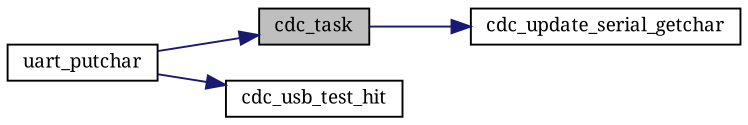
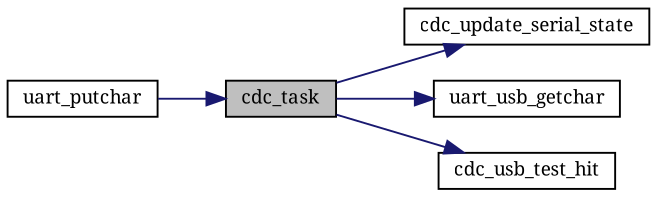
  digraph {
    fontname="Noto Serif"
    rankdir=LR
    node [color=black fillcolor=white fontname="Noto Serif" fontsize=10 shape=record style=filled]
    edge [color=midnightblue fontname="Noto Serif" fontsize=10 labelfontname="FreeSans.ttf" labelfontsize=10 style=solid]
    n1 [fillcolor=grey75 fontcolor=black height=0.2 label=cdc_task width=0.4]
-   n2 [height=0.2 label=cdc_update_serial_getchar width=0.4]
+   n2 [height=0.2 label=cdc_update_serial_state width=0.4]
+   n3 [height=0.2 label=uart_usb_getchar width=0.4]
    n4 [height=0.2 label=cdc_usb_test_hit width=0.4]
    n5 [height=0.2 label=uart_putchar width=0.4]
    n1 -> n2
-   n5 -> n4
+   n1 -> n3
+   n1 -> n4
    n5 -> n1
  }
